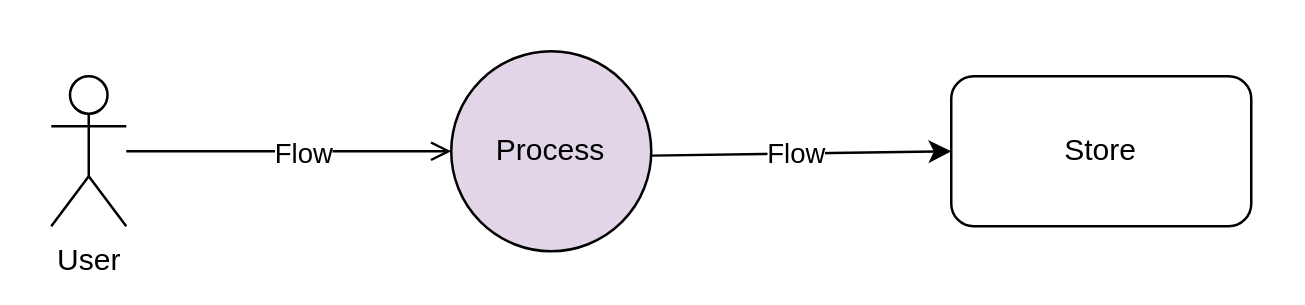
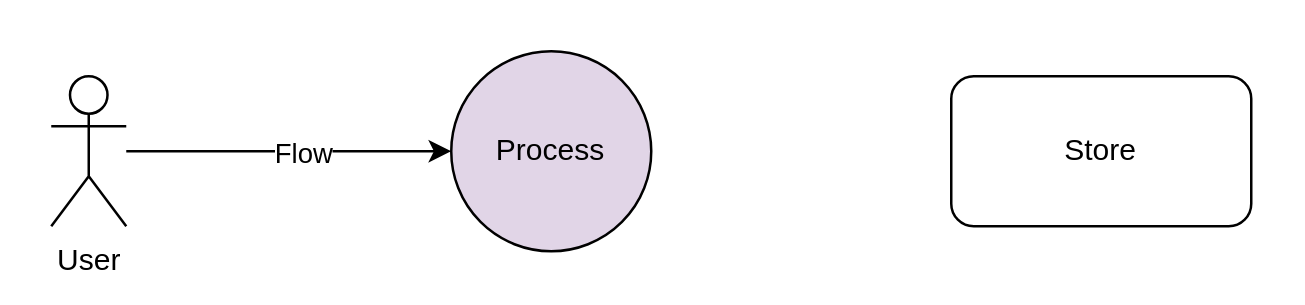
  <mxCell id="0" />
  <mxCell id="1" parent="0" />
- <mxCell id="2" value="" style="edgeStyle=none;html=1;endArrow=open;" edge="1" parent="1" source="4" target="7"><mxGeometry relative="1" as="geometry" /></mxCell>
+ <mxCell id="2" value="" style="edgeStyle=none;html=1;" edge="1" parent="1" source="4" target="7"><mxGeometry relative="1" as="geometry" /></mxCell>
  <mxCell id="3" value="Flow" style="edgeLabel;html=1;align=center;verticalAlign=middle;resizable=0;points=[];rounded=1;" vertex="1" connectable="0" parent="2"><mxGeometry x="0.342" relative="1" as="geometry"><mxPoint x="-17" as="offset" /></mxGeometry></mxCell>
  <mxCell id="4" value="User" style="shape=umlActor;verticalLabelPosition=bottom;verticalAlign=top;html=1;outlineConnect=0;rounded=1;" vertex="1" parent="1"><mxGeometry x="20" y="30" width="30" height="60" as="geometry" /></mxCell>
- <mxCell id="5" value="" style="edgeStyle=none;html=1;" edge="1" parent="1" source="7" target="8"><mxGeometry relative="1" as="geometry" /></mxCell>
- <mxCell id="6" value="Flow" style="edgeLabel;html=1;align=center;verticalAlign=middle;resizable=0;points=[];rounded=1;" vertex="1" connectable="0" parent="5"><mxGeometry x="0.252" y="2" relative="1" as="geometry"><mxPoint x="-17" y="2" as="offset" /></mxGeometry></mxCell>
  <mxCell id="7" value="Process" style="ellipse;whiteSpace=wrap;html=1;verticalAlign=middle;rounded=1;fillColor=#e1d5e7;" vertex="1" parent="1"><mxGeometry x="180" y="20" width="80" height="80" as="geometry" /></mxCell>
  <mxCell id="8" value="Store" style="whiteSpace=wrap;html=1;rounded=1;" vertex="1" parent="1"><mxGeometry x="380" y="30" width="120" height="60" as="geometry" /></mxCell>
